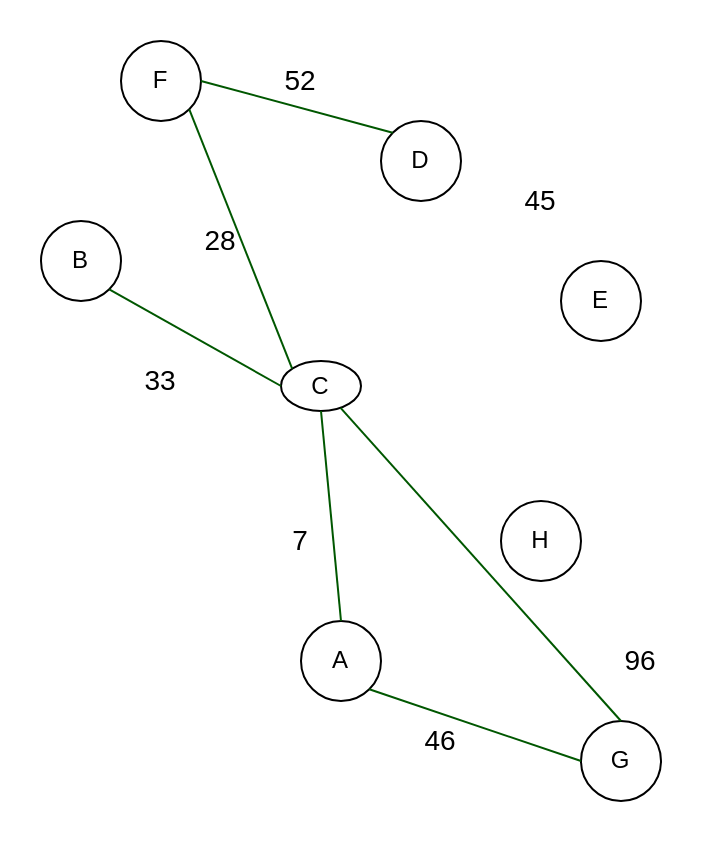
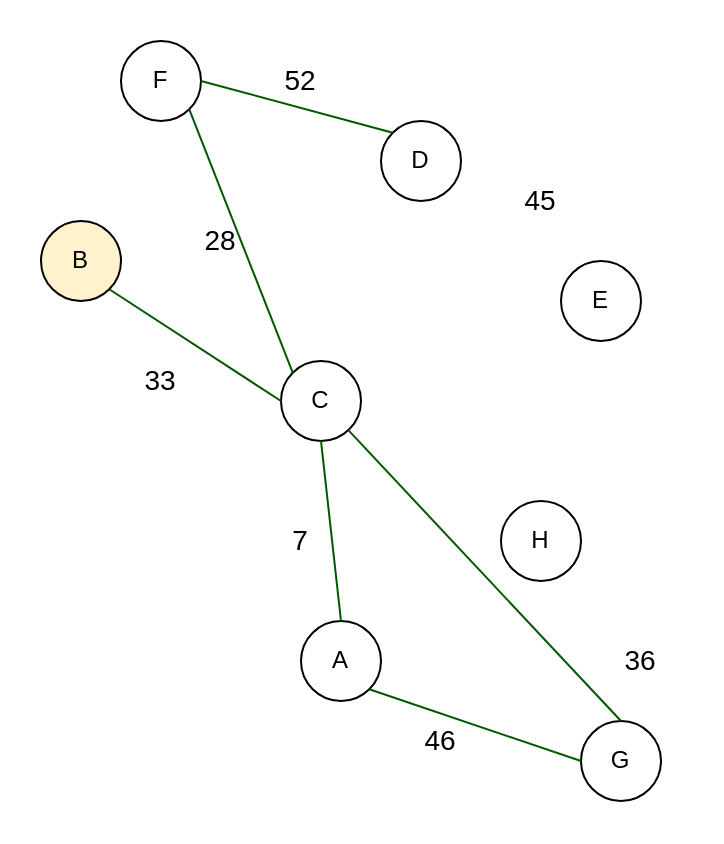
  <mxCell id="0" />
  <mxCell id="1" parent="0" />
  <mxCell id="2" value="A" style="ellipse;whiteSpace=wrap;html=1;aspect=fixed;" vertex="1" parent="1"><mxGeometry x="150" y="310" width="40" height="40" as="geometry" /></mxCell>
- <mxCell id="3" value="B" style="ellipse;whiteSpace=wrap;html=1;aspect=fixed;" vertex="1" parent="1"><mxGeometry x="20" y="110" width="40" height="40" as="geometry" /></mxCell>
- <mxCell id="4" value="C" style="ellipse;whiteSpace=wrap;html=1;aspect=fixed;" vertex="1" parent="1"><mxGeometry x="140" y="180" width="40" height="25" as="geometry" /></mxCell>
+ <mxCell id="3" value="B" style="ellipse;whiteSpace=wrap;html=1;aspect=fixed;fillColor=#fff2cc;" vertex="1" parent="1"><mxGeometry x="20" y="110" width="40" height="40" as="geometry" /></mxCell>
+ <mxCell id="4" value="C" style="ellipse;whiteSpace=wrap;html=1;aspect=fixed;" vertex="1" parent="1"><mxGeometry x="140" y="180" width="40" height="40" as="geometry" /></mxCell>
  <mxCell id="5" value="D" style="ellipse;whiteSpace=wrap;html=1;aspect=fixed;" vertex="1" parent="1"><mxGeometry x="190" y="60" width="40" height="40" as="geometry" /></mxCell>
  <mxCell id="6" value="E" style="ellipse;whiteSpace=wrap;html=1;aspect=fixed;" vertex="1" parent="1"><mxGeometry x="280" y="130" width="40" height="40" as="geometry" /></mxCell>
  <mxCell id="7" value="F" style="ellipse;whiteSpace=wrap;html=1;aspect=fixed;" vertex="1" parent="1"><mxGeometry x="60" y="20" width="40" height="40" as="geometry" /></mxCell>
  <mxCell id="8" value="G" style="ellipse;whiteSpace=wrap;html=1;aspect=fixed;" vertex="1" parent="1"><mxGeometry x="290" y="360" width="40" height="40" as="geometry" /></mxCell>
  <mxCell id="9" value="H" style="ellipse;whiteSpace=wrap;html=1;aspect=fixed;" vertex="1" parent="1"><mxGeometry x="250" y="250" width="40" height="40" as="geometry" /></mxCell>
  <mxCell id="10" value="" style="endArrow=none;html=1;exitX=0.5;exitY=0;exitDx=0;exitDy=0;entryX=0.5;entryY=1;entryDx=0;entryDy=0;fontStyle=1;fillColor=#008a00;strokeColor=#005700;" edge="1" parent="1" source="2" target="4"><mxGeometry width="50" height="50" relative="1" as="geometry"><mxPoint x="350" y="250" as="sourcePoint" /><mxPoint x="400" y="200" as="targetPoint" /></mxGeometry></mxCell>
  <mxCell id="11" value="" style="endArrow=none;html=1;exitX=1;exitY=1;exitDx=0;exitDy=0;entryX=0;entryY=0.5;entryDx=0;entryDy=0;fillColor=#008a00;strokeColor=#005700;" edge="1" parent="1" source="2" target="8"><mxGeometry width="50" height="50" relative="1" as="geometry"><mxPoint x="140" y="330" as="sourcePoint" /><mxPoint x="140" y="230" as="targetPoint" /></mxGeometry></mxCell>
  <mxCell id="12" value="" style="endArrow=none;html=1;exitX=1;exitY=1;exitDx=0;exitDy=0;entryX=0;entryY=0;entryDx=0;entryDy=0;fillColor=#008a00;strokeColor=#005700;" edge="1" parent="1" source="7" target="4"><mxGeometry width="50" height="50" relative="1" as="geometry"><mxPoint x="190" y="380" as="sourcePoint" /><mxPoint x="190" y="280" as="targetPoint" /></mxGeometry></mxCell>
  <mxCell id="13" value="" style="endArrow=none;html=1;exitX=0;exitY=0;exitDx=0;exitDy=0;entryX=1;entryY=0.5;entryDx=0;entryDy=0;fillColor=#008a00;strokeColor=#005700;" edge="1" parent="1" source="5" target="7"><mxGeometry width="50" height="50" relative="1" as="geometry"><mxPoint x="230" y="420" as="sourcePoint" /><mxPoint x="230" y="320" as="targetPoint" /></mxGeometry></mxCell>
  <mxCell id="14" value="" style="endArrow=none;html=1;exitX=0.5;exitY=0;exitDx=0;exitDy=0;fillColor=#008a00;strokeColor=#005700;" edge="1" parent="1" source="8" target="4"><mxGeometry width="50" height="50" relative="1" as="geometry"><mxPoint x="240" y="430" as="sourcePoint" /><mxPoint x="240" y="330" as="targetPoint" /></mxGeometry></mxCell>
  <mxCell id="15" value="46" style="text;html=1;strokeColor=none;fillColor=none;align=center;verticalAlign=middle;whiteSpace=wrap;rounded=0;fontSize=14;" vertex="1" parent="1"><mxGeometry x="200" y="360" width="40" height="20" as="geometry" /></mxCell>
- <mxCell id="16" value="96" style="text;html=1;strokeColor=none;fillColor=none;align=center;verticalAlign=middle;whiteSpace=wrap;rounded=0;fontSize=14;" vertex="1" parent="1"><mxGeometry x="300" y="320" width="40" height="20" as="geometry" /></mxCell>
+ <mxCell id="16" value="36" style="text;html=1;strokeColor=none;fillColor=none;align=center;verticalAlign=middle;whiteSpace=wrap;rounded=0;fontSize=14;" vertex="1" parent="1"><mxGeometry x="300" y="320" width="40" height="20" as="geometry" /></mxCell>
  <mxCell id="17" value="7" style="text;html=1;strokeColor=none;fillColor=none;align=center;verticalAlign=middle;whiteSpace=wrap;rounded=0;fontSize=14;" vertex="1" parent="1"><mxGeometry x="130" y="260" width="40" height="20" as="geometry" /></mxCell>
  <mxCell id="18" value="33" style="text;html=1;strokeColor=none;fillColor=none;align=center;verticalAlign=middle;whiteSpace=wrap;rounded=0;fontSize=14;" vertex="1" parent="1"><mxGeometry x="60" y="180" width="40" height="20" as="geometry" /></mxCell>
  <mxCell id="19" value="45" style="text;html=1;strokeColor=none;fillColor=none;align=center;verticalAlign=middle;whiteSpace=wrap;rounded=0;fontSize=14;" vertex="1" parent="1"><mxGeometry x="250" y="90" width="40" height="20" as="geometry" /></mxCell>
  <mxCell id="20" value="28" style="text;html=1;strokeColor=none;fillColor=none;align=center;verticalAlign=middle;whiteSpace=wrap;rounded=0;fontSize=14;" vertex="1" parent="1"><mxGeometry x="90" y="110" width="40" height="20" as="geometry" /></mxCell>
  <mxCell id="21" value="52" style="text;html=1;strokeColor=none;fillColor=none;align=center;verticalAlign=middle;whiteSpace=wrap;rounded=0;fontSize=14;" vertex="1" parent="1"><mxGeometry x="130" y="30" width="40" height="20" as="geometry" /></mxCell>
  <mxCell id="22" value="" style="endArrow=none;html=1;fontSize=14;exitX=0;exitY=0.5;exitDx=0;exitDy=0;entryX=1;entryY=1;entryDx=0;entryDy=0;fillColor=#008a00;strokeColor=#005700;" edge="1" parent="1" source="4" target="3"><mxGeometry width="50" height="50" relative="1" as="geometry"><mxPoint x="350" y="250" as="sourcePoint" /><mxPoint x="400" y="200" as="targetPoint" /></mxGeometry></mxCell>
